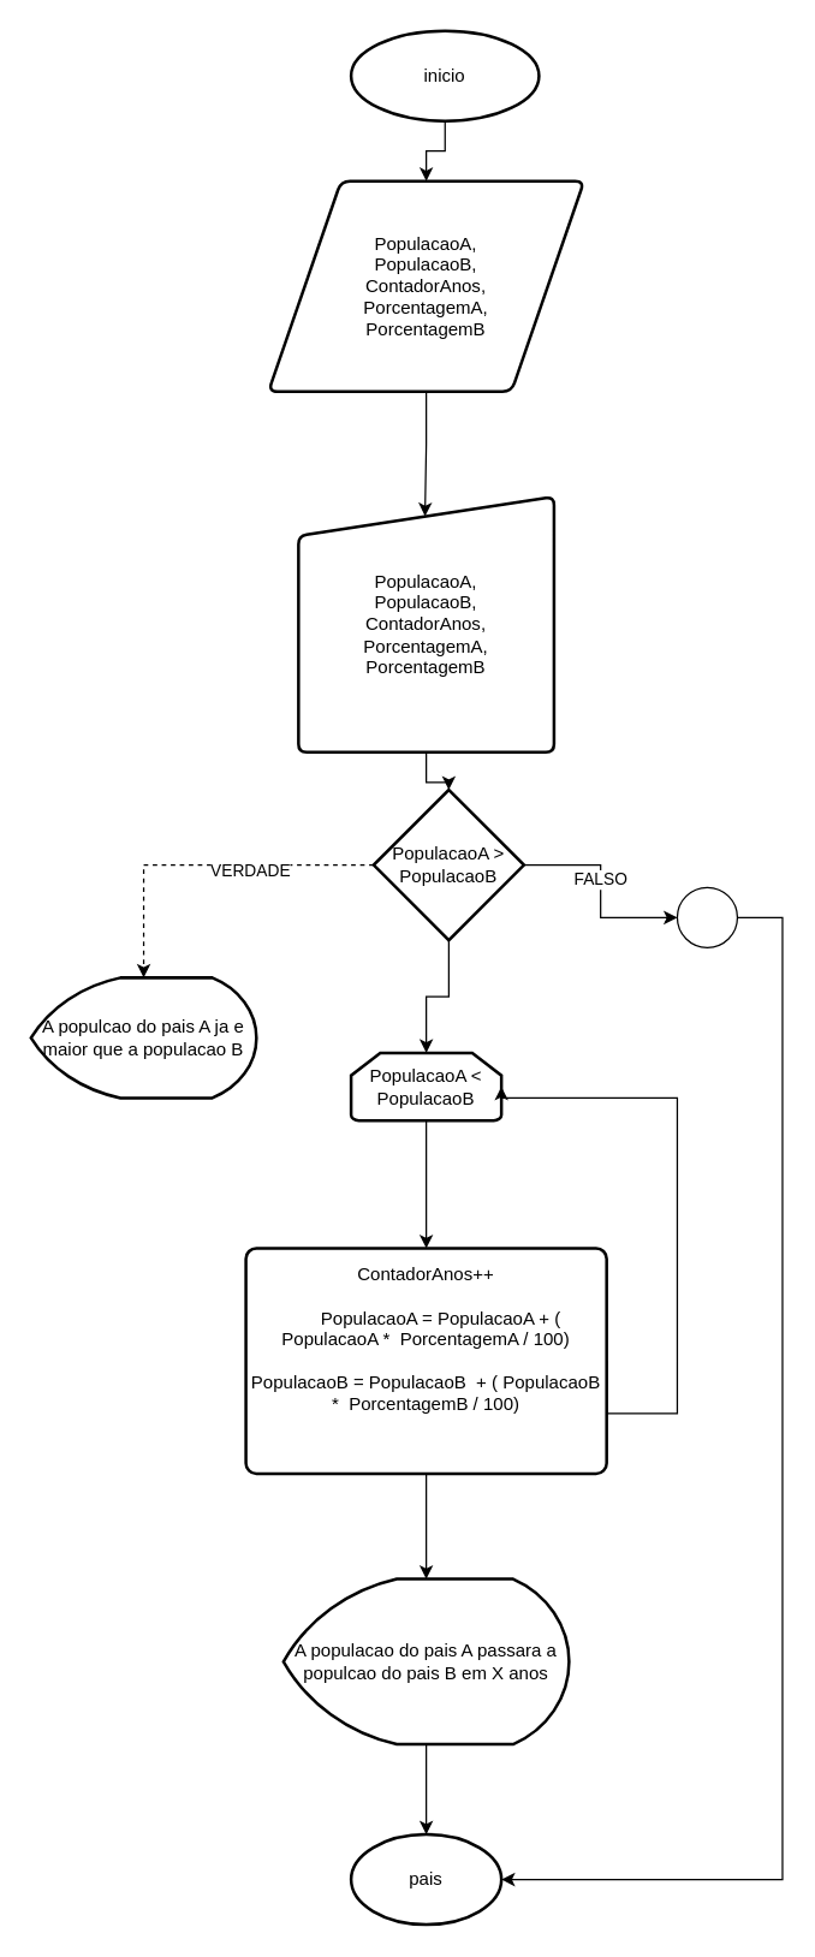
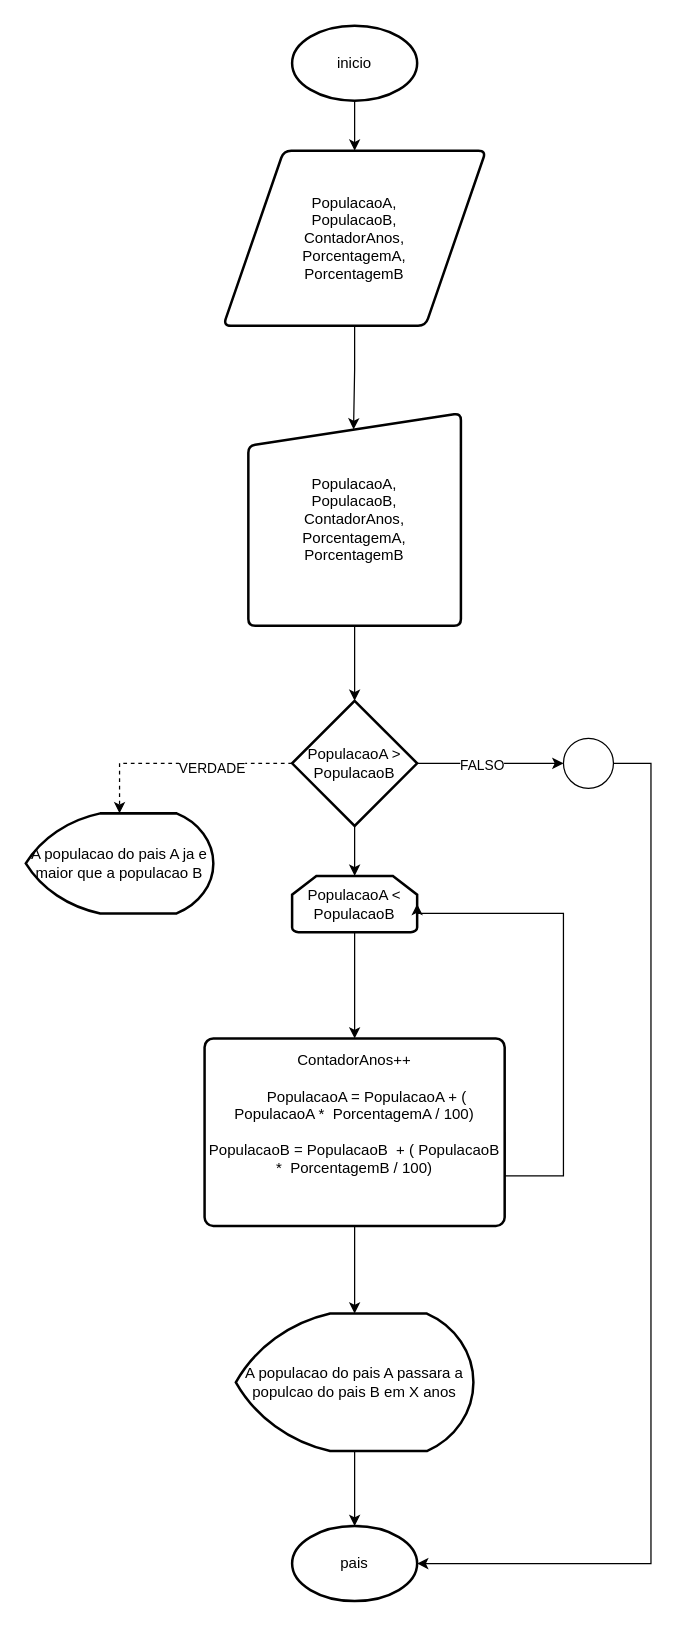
  <mxCell id="0" />
  <mxCell id="1" parent="0" />
  <mxCell id="2" value="" style="edgeStyle=orthogonalEdgeStyle;rounded=0;orthogonalLoop=1;jettySize=auto;html=1;" edge="1" parent="1" source="3" target="4"><mxGeometry relative="1" as="geometry" /></mxCell>
- <mxCell id="3" value="inicio" style="strokeWidth=2;html=1;shape=mxgraph.flowchart.start_1;whiteSpace=wrap;" vertex="1" parent="1"><mxGeometry x="233" y="20" width="125" height="60" as="geometry" /></mxCell>
+ <mxCell id="3" value="inicio" style="strokeWidth=2;html=1;shape=mxgraph.flowchart.start_1;whiteSpace=wrap;" vertex="1" parent="1"><mxGeometry x="233" y="20" width="100" height="60" as="geometry" /></mxCell>
  <mxCell id="4" value="PopulacaoA,&lt;div&gt;PopulacaoB,&lt;/div&gt;&lt;div&gt;ContadorAnos,&lt;/div&gt;&lt;div&gt;PorcentagemA,&lt;/div&gt;&lt;div&gt;PorcentagemB&lt;/div&gt;" style="shape=parallelogram;html=1;strokeWidth=2;perimeter=parallelogramPerimeter;whiteSpace=wrap;rounded=1;arcSize=12;size=0.23;" vertex="1" parent="1"><mxGeometry x="178" y="120" width="210" height="140" as="geometry" /></mxCell>
  <mxCell id="5" value="" style="edgeStyle=orthogonalEdgeStyle;rounded=0;orthogonalLoop=1;jettySize=auto;html=1;" edge="1" parent="1" source="6" target="11"><mxGeometry relative="1" as="geometry" /></mxCell>
  <mxCell id="6" value="PopulacaoA,&lt;div&gt;PopulacaoB,&lt;/div&gt;&lt;div&gt;ContadorAnos,&lt;/div&gt;&lt;div&gt;PorcentagemA,&lt;/div&gt;&lt;div&gt;PorcentagemB&lt;/div&gt;" style="html=1;strokeWidth=2;shape=manualInput;whiteSpace=wrap;rounded=1;size=26;arcSize=11;" vertex="1" parent="1"><mxGeometry x="198" y="330" width="170" height="170" as="geometry" /></mxCell>
  <mxCell id="7" style="edgeStyle=orthogonalEdgeStyle;rounded=0;orthogonalLoop=1;jettySize=auto;html=1;exitX=0.5;exitY=1;exitDx=0;exitDy=0;entryX=0.495;entryY=0.076;entryDx=0;entryDy=0;entryPerimeter=0;" edge="1" parent="1" source="4" target="6"><mxGeometry relative="1" as="geometry" /></mxCell>
  <mxCell id="8" value="" style="edgeStyle=orthogonalEdgeStyle;rounded=0;orthogonalLoop=1;jettySize=auto;html=1;" edge="1" parent="1" source="11" target="16"><mxGeometry relative="1" as="geometry" /></mxCell>
  <mxCell id="9" value="" style="edgeStyle=orthogonalEdgeStyle;rounded=0;orthogonalLoop=1;jettySize=auto;html=1;" edge="1" parent="1" source="11" target="20"><mxGeometry relative="1" as="geometry" /></mxCell>
  <mxCell id="10" value="FALSO" style="edgeLabel;html=1;align=center;verticalAlign=middle;resizable=0;points=[];" vertex="1" connectable="0" parent="9"><mxGeometry x="-0.123" y="-1" relative="1" as="geometry"><mxPoint as="offset" /></mxGeometry></mxCell>
- <mxCell id="11" value="PopulacaoA &amp;gt; PopulacaoB" style="strokeWidth=2;html=1;shape=mxgraph.flowchart.decision;whiteSpace=wrap;" vertex="1" parent="1"><mxGeometry x="248" y="525" width="100" height="100" as="geometry" /></mxCell>
- <mxCell id="12" value="A populcao do pais A ja e maior que a populacao B" style="strokeWidth=2;html=1;shape=mxgraph.flowchart.display;whiteSpace=wrap;" vertex="1" parent="1"><mxGeometry x="20" y="650" width="150" height="80" as="geometry" /></mxCell>
+ <mxCell id="11" value="PopulacaoA &amp;gt; PopulacaoB" style="strokeWidth=2;html=1;shape=mxgraph.flowchart.decision;whiteSpace=wrap;" vertex="1" parent="1"><mxGeometry x="233" y="560" width="100" height="100" as="geometry" /></mxCell>
+ <mxCell id="12" value="A populacao do pais A ja e maior que a populacao B" style="strokeWidth=2;html=1;shape=mxgraph.flowchart.display;whiteSpace=wrap;" vertex="1" parent="1"><mxGeometry x="20" y="650" width="150" height="80" as="geometry" /></mxCell>
  <mxCell id="13" style="edgeStyle=orthogonalEdgeStyle;rounded=0;orthogonalLoop=1;jettySize=auto;html=1;exitX=0;exitY=0.5;exitDx=0;exitDy=0;exitPerimeter=0;entryX=0.5;entryY=0;entryDx=0;entryDy=0;entryPerimeter=0;dashed=1;" edge="1" parent="1" source="11" target="12"><mxGeometry relative="1" as="geometry" /></mxCell>
  <mxCell id="14" value="VERDADE" style="edgeLabel;html=1;align=center;verticalAlign=middle;resizable=0;points=[];" vertex="1" connectable="0" parent="13"><mxGeometry x="-0.268" y="3" relative="1" as="geometry"><mxPoint as="offset" /></mxGeometry></mxCell>
  <mxCell id="15" value="" style="edgeStyle=orthogonalEdgeStyle;rounded=0;orthogonalLoop=1;jettySize=auto;html=1;" edge="1" parent="1" source="16" target="18"><mxGeometry relative="1" as="geometry" /></mxCell>
  <mxCell id="16" value="PopulacaoA &amp;lt; PopulacaoB" style="strokeWidth=2;html=1;shape=mxgraph.flowchart.loop_limit;whiteSpace=wrap;" vertex="1" parent="1"><mxGeometry x="233" y="700" width="100" height="45" as="geometry" /></mxCell>
  <mxCell id="17" value="" style="edgeStyle=orthogonalEdgeStyle;rounded=0;orthogonalLoop=1;jettySize=auto;html=1;" edge="1" parent="1" source="18" target="22"><mxGeometry relative="1" as="geometry" /></mxCell>
  <mxCell id="18" value="&lt;div&gt;ContadorAnos++&lt;/div&gt;&lt;div&gt;&amp;nbsp; &amp;nbsp;&amp;nbsp;&lt;/div&gt;&lt;div&gt;&amp;nbsp; &amp;nbsp; &amp;nbsp; PopulacaoA = PopulacaoA + ( PopulacaoA *&amp;nbsp; PorcentagemA / 100)&lt;/div&gt;&lt;div&gt;&amp;nbsp; &amp;nbsp; &amp;nbsp; &amp;nbsp; &amp;nbsp;&amp;nbsp;&lt;/div&gt;&lt;div&gt;PopulacaoB = PopulacaoB&amp;nbsp; + ( PopulacaoB *&amp;nbsp; PorcentagemB / 100)&lt;/div&gt;&lt;div&gt;&amp;nbsp; &amp;nbsp; &amp;nbsp; &amp;nbsp; &amp;nbsp;&lt;/div&gt;&lt;div&gt;&lt;span style=&quot;background-color: initial;&quot;&gt;&amp;nbsp;&lt;/span&gt;&lt;/div&gt;" style="rounded=1;whiteSpace=wrap;html=1;absoluteArcSize=1;arcSize=14;strokeWidth=2;" vertex="1" parent="1"><mxGeometry x="163" y="830" width="240" height="150" as="geometry" /></mxCell>
  <mxCell id="19" style="edgeStyle=orthogonalEdgeStyle;rounded=0;orthogonalLoop=1;jettySize=auto;html=1;exitX=1;exitY=0.5;exitDx=0;exitDy=0;entryX=1;entryY=0.5;entryDx=0;entryDy=0;entryPerimeter=0;" edge="1" parent="1" source="18" target="16"><mxGeometry relative="1" as="geometry"><Array as="points"><mxPoint x="403" y="940" /><mxPoint x="450" y="940" /><mxPoint x="450" y="730" /></Array></mxGeometry></mxCell>
  <mxCell id="20" value="" style="verticalLabelPosition=bottom;verticalAlign=top;html=1;shape=mxgraph.flowchart.on-page_reference;" vertex="1" parent="1"><mxGeometry x="450" y="590" width="40" height="40" as="geometry" /></mxCell>
  <mxCell id="21" value="" style="edgeStyle=orthogonalEdgeStyle;rounded=0;orthogonalLoop=1;jettySize=auto;html=1;" edge="1" parent="1" source="22" target="23"><mxGeometry relative="1" as="geometry" /></mxCell>
  <mxCell id="22" value="A populacao do pais A passara a populcao do pais B em X anos" style="strokeWidth=2;html=1;shape=mxgraph.flowchart.display;whiteSpace=wrap;" vertex="1" parent="1"><mxGeometry x="188" y="1050" width="190" height="110" as="geometry" /></mxCell>
  <mxCell id="23" value="pais" style="strokeWidth=2;html=1;shape=mxgraph.flowchart.start_1;whiteSpace=wrap;" vertex="1" parent="1"><mxGeometry x="233" y="1220" width="100" height="60" as="geometry" /></mxCell>
  <mxCell id="24" style="edgeStyle=orthogonalEdgeStyle;rounded=0;orthogonalLoop=1;jettySize=auto;html=1;exitX=1;exitY=0.5;exitDx=0;exitDy=0;exitPerimeter=0;entryX=1;entryY=0.5;entryDx=0;entryDy=0;entryPerimeter=0;" edge="1" parent="1" source="20" target="23"><mxGeometry relative="1" as="geometry"><Array as="points"><mxPoint x="520" y="610" /><mxPoint x="520" y="1250" /></Array></mxGeometry></mxCell>
